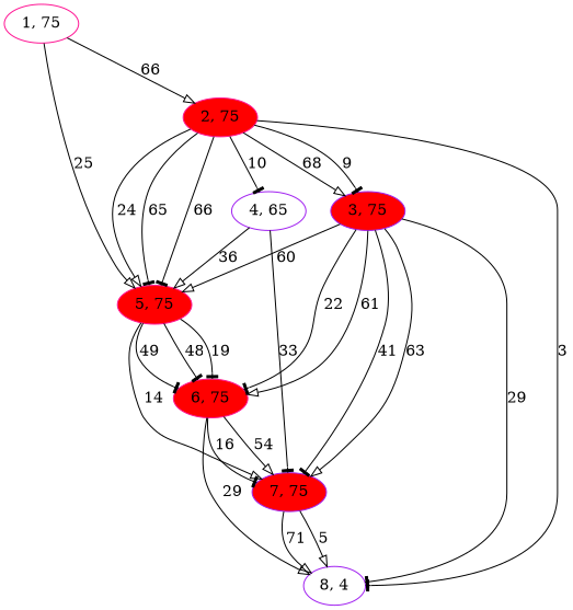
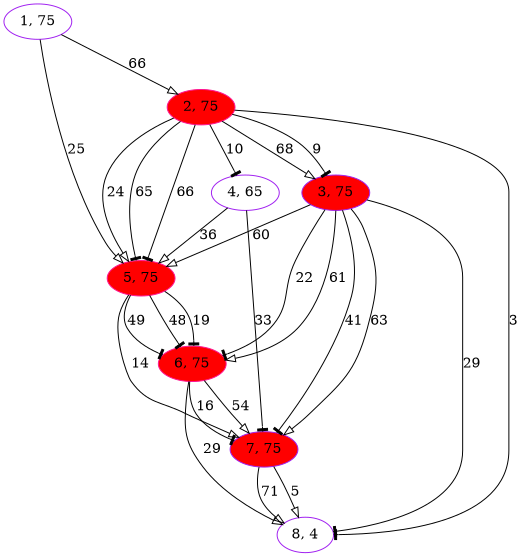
  digraph {
    node [color=deeppink fillcolor=red style=filled]
    edge [arrowhead=onormal]
-   n1 [label="1, 75" fillcolor="" style=""]
+   n1 [label="1, 75" color=purple fillcolor="" style=""]
    n2 [label="2, 75"]
    n3 [label="5, 75"]
    n4 [label="3, 75" color=purple]
    n5 [label="4, 65" color=purple fillcolor="" style=""]
    n6 [label="8, 4" color=purple fillcolor="" style=""]
    n7 [label="6, 75"]
    n8 [label="7, 75" color=purple]
    n1 -> n2 [label=66]
    n1 -> n3 [label=25]
    n2 -> n3 [label=65 arrowhead=tee]
    n2 -> n3 [label=66 arrowhead=tee]
    n2 -> n3 [label=24]
    n2 -> n4 [label=68]
    n2 -> n4 [label=9 arrowhead=tee]
    n2 -> n5 [label=10 arrowhead=tee]
    n2 -> n6 [label=3 arrowhead=tee]
    n3 -> n7 [label=49 arrowhead=tee]
    n3 -> n7 [label=48 arrowhead=tee]
    n3 -> n7 [label=19 arrowhead=tee]
    n3 -> n8 [label=14]
    n4 -> n3 [label=60]
    n4 -> n6 [label=29 arrowhead=tee]
    n4 -> n7 [label=61]
    n4 -> n7 [label=22 arrowhead=tee]
    n4 -> n8 [label=41 arrowhead=tee]
    n4 -> n8 [label=63]
    n5 -> n3 [label=36]
    n5 -> n8 [label=33 arrowhead=tee]
    n7 -> n6 [label=29]
    n7 -> n8 [label=54]
    n7 -> n8 [label=16 arrowhead=tee]
    n8 -> n6 [label=5]
    n8 -> n6 [label=71]
  }
